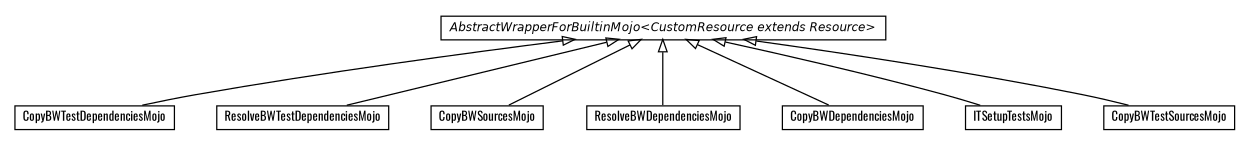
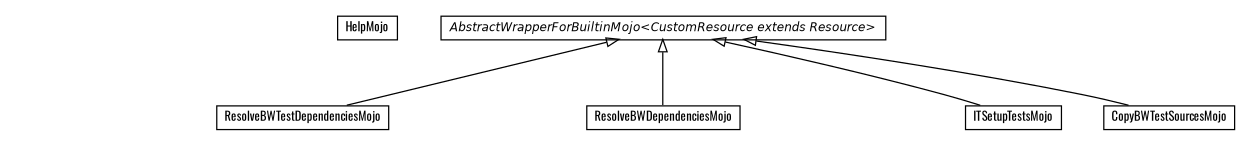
  digraph {
    fontname=Oswald
    nodesep=0.25
    ranksep=0.5
    node [fontcolor=black fontname=Oswald fontsize=10.0 shape=plaintext]
    edge [arrowtail=empty dir=back fontname=Oswald fontsize=10 headport=p labelfontname=Helvetica labelfontsize=10 tailport=p]
-   n2 [label=<<table title="fr.fastconnect.factory.tibco.bw.maven.builtin.CopyBWTestDependenciesMojo" border="0" cellborder="1" cellspacing="0" cellpadding="2" port="p" href="./CopyBWTestDependenciesMojo.html"> 		<tr><td><table border="0" cellspacing="0" cellpadding="1"> <tr><td align="center" balign="center"> CopyBWTestDependenciesMojo </td></tr> 		</table></td></tr> 		</table>>]
+   n1 [label=<<table title="fr.fastconnect.factory.tibco.bw.maven.builtin.HelpMojo" border="0" cellborder="1" cellspacing="0" cellpadding="2" port="p" href="./HelpMojo.html"> 		<tr><td><table border="0" cellspacing="0" cellpadding="1"> <tr><td align="center" balign="center"> HelpMojo </td></tr> 		</table></td></tr> 		</table>>]
    n3 [label=<<table title="fr.fastconnect.factory.tibco.bw.maven.builtin.ResolveBWTestDependenciesMojo" border="0" cellborder="1" cellspacing="0" cellpadding="2" port="p" href="./ResolveBWTestDependenciesMojo.html"> 		<tr><td><table border="0" cellspacing="0" cellpadding="1"> <tr><td align="center" balign="center"> ResolveBWTestDependenciesMojo </td></tr> 		</table></td></tr> 		</table>>]
    n4 [label=<<table title="fr.fastconnect.factory.tibco.bw.maven.builtin.AbstractWrapperForBuiltinMojo" border="0" cellborder="1" cellspacing="0" cellpadding="2" port="p" href="./AbstractWrapperForBuiltinMojo.html"> 		<tr><td><table border="0" cellspacing="0" cellpadding="1"> <tr><td align="center" balign="center"><font face="Helvetica-Oblique"> AbstractWrapperForBuiltinMojo&lt;CustomResource extends Resource&gt; </font></td></tr> 		</table></td></tr> 		</table>>]
-   n5 [label=<<table title="fr.fastconnect.factory.tibco.bw.maven.builtin.CopyBWSourcesMojo" border="0" cellborder="1" cellspacing="0" cellpadding="2" port="p" href="./CopyBWSourcesMojo.html"> 		<tr><td><table border="0" cellspacing="0" cellpadding="1"> <tr><td align="center" balign="center"> CopyBWSourcesMojo </td></tr> 		</table></td></tr> 		</table>>]
    n6 [label=<<table title="fr.fastconnect.factory.tibco.bw.maven.builtin.ResolveBWDependenciesMojo" border="0" cellborder="1" cellspacing="0" cellpadding="2" port="p" href="./ResolveBWDependenciesMojo.html"> 		<tr><td><table border="0" cellspacing="0" cellpadding="1"> <tr><td align="center" balign="center"> ResolveBWDependenciesMojo </td></tr> 		</table></td></tr> 		</table>>]
-   n7 [label=<<table title="fr.fastconnect.factory.tibco.bw.maven.builtin.CopyBWDependenciesMojo" border="0" cellborder="1" cellspacing="0" cellpadding="2" port="p" href="./CopyBWDependenciesMojo.html"> 		<tr><td><table border="0" cellspacing="0" cellpadding="1"> <tr><td align="center" balign="center"> CopyBWDependenciesMojo </td></tr> 		</table></td></tr> 		</table>>]
    n8 [label=<<table title="fr.fastconnect.factory.tibco.bw.maven.builtin.ITSetupTestsMojo" border="0" cellborder="1" cellspacing="0" cellpadding="2" port="p" href="./ITSetupTestsMojo.html"> 		<tr><td><table border="0" cellspacing="0" cellpadding="1"> <tr><td align="center" balign="center"> ITSetupTestsMojo </td></tr> 		</table></td></tr> 		</table>>]
    n9 [label=<<table title="fr.fastconnect.factory.tibco.bw.maven.builtin.CopyBWTestSourcesMojo" border="0" cellborder="1" cellspacing="0" cellpadding="2" port="p" href="./CopyBWTestSourcesMojo.html"> 		<tr><td><table border="0" cellspacing="0" cellpadding="1"> <tr><td align="center" balign="center"> CopyBWTestSourcesMojo </td></tr> 		</table></td></tr> 		</table>>]
-   n4 -> n2
    n4 -> n3
-   n4 -> n5
    n4 -> n6
-   n4 -> n7
    n4 -> n8
    n4 -> n9
  }
